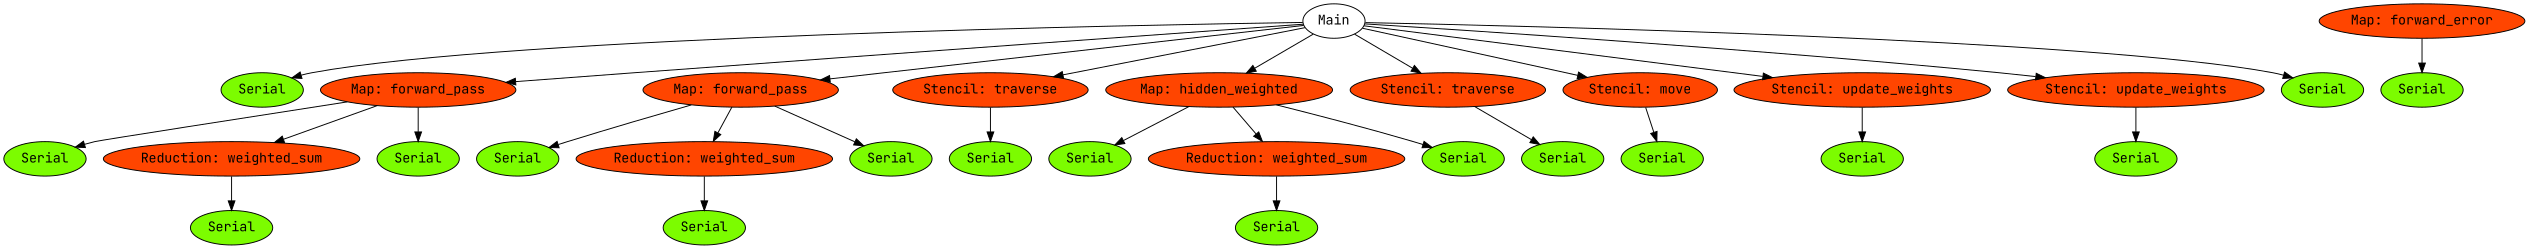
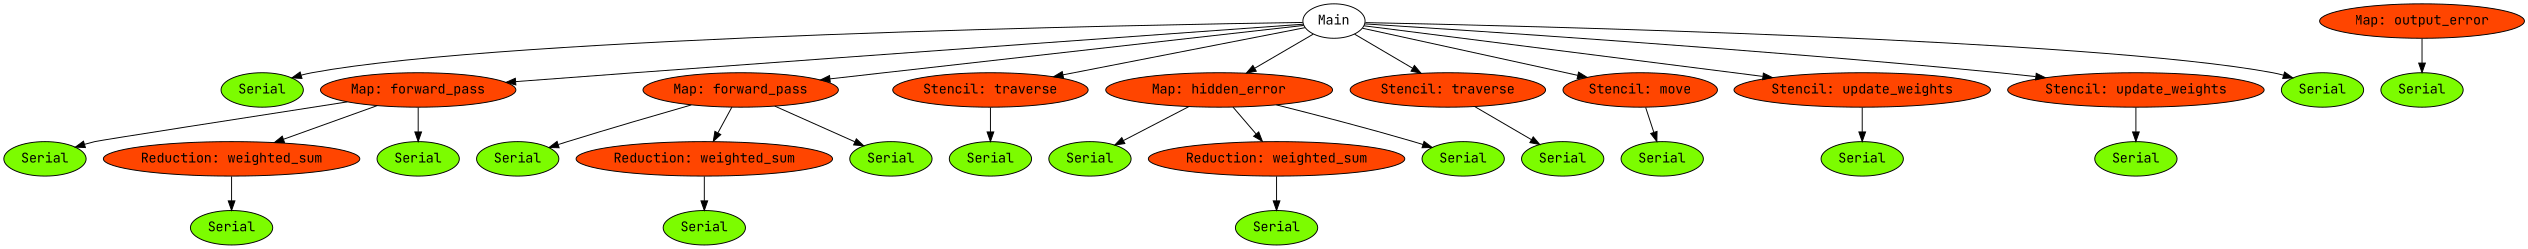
  digraph {
    fontname="JetBrains Mono"
    node [fontname="JetBrains Mono" fillcolor=lawngreen style=filled]
    edge [fontname="JetBrains Mono"]
    n1 [label=Main fillcolor="" style=""]
    n2 [label=Serial]
    n3 [fillcolor=orangered label="Map: forward_pass"]
    n4 [fillcolor=orangered label="Map: forward_pass"]
    n5 [fillcolor=orangered label="Stencil: traverse"]
-   n6 [fillcolor=orangered label="Map: hidden_weighted"]
+   n6 [fillcolor=orangered label="Map: hidden_error"]
    n7 [fillcolor=orangered label="Stencil: traverse"]
    n8 [fillcolor=orangered label="Stencil: move"]
    n9 [fillcolor=orangered label="Stencil: update_weights"]
    n10 [fillcolor=orangered label="Stencil: update_weights"]
    n11 [label=Serial]
    n12 [label=Serial]
    n13 [fillcolor=orangered label="Reduction: weighted_sum"]
    n14 [label=Serial]
    n15 [label=Serial]
    n16 [fillcolor=orangered label="Reduction: weighted_sum"]
    n17 [label=Serial]
-   n18 [fillcolor=orangered label="Map: forward_error"]
+   n18 [fillcolor=orangered label="Map: output_error"]
    n19 [label=Serial]
    n20 [label=Serial]
    n21 [label=Serial]
    n22 [fillcolor=orangered label="Reduction: weighted_sum"]
    n23 [label=Serial]
    n24 [label=Serial]
    n25 [label=Serial]
    n26 [label=Serial]
    n27 [label=Serial]
    n28 [label=Serial]
    n29 [label=Serial]
    n30 [label=Serial]
    n1 -> n2
    n1 -> n3
    n1 -> n4
    n1 -> n5
    n1 -> n6
    n1 -> n7
    n1 -> n8
    n1 -> n9
    n1 -> n10
    n1 -> n11
    n3 -> n12
    n3 -> n13
    n3 -> n14
    n4 -> n15
    n4 -> n16
    n4 -> n17
    n5 -> n20
    n6 -> n21
    n6 -> n22
    n6 -> n23
    n7 -> n24
    n8 -> n25
    n9 -> n26
    n10 -> n27
    n13 -> n28
    n16 -> n29
    n18 -> n19
    n22 -> n30
  }
